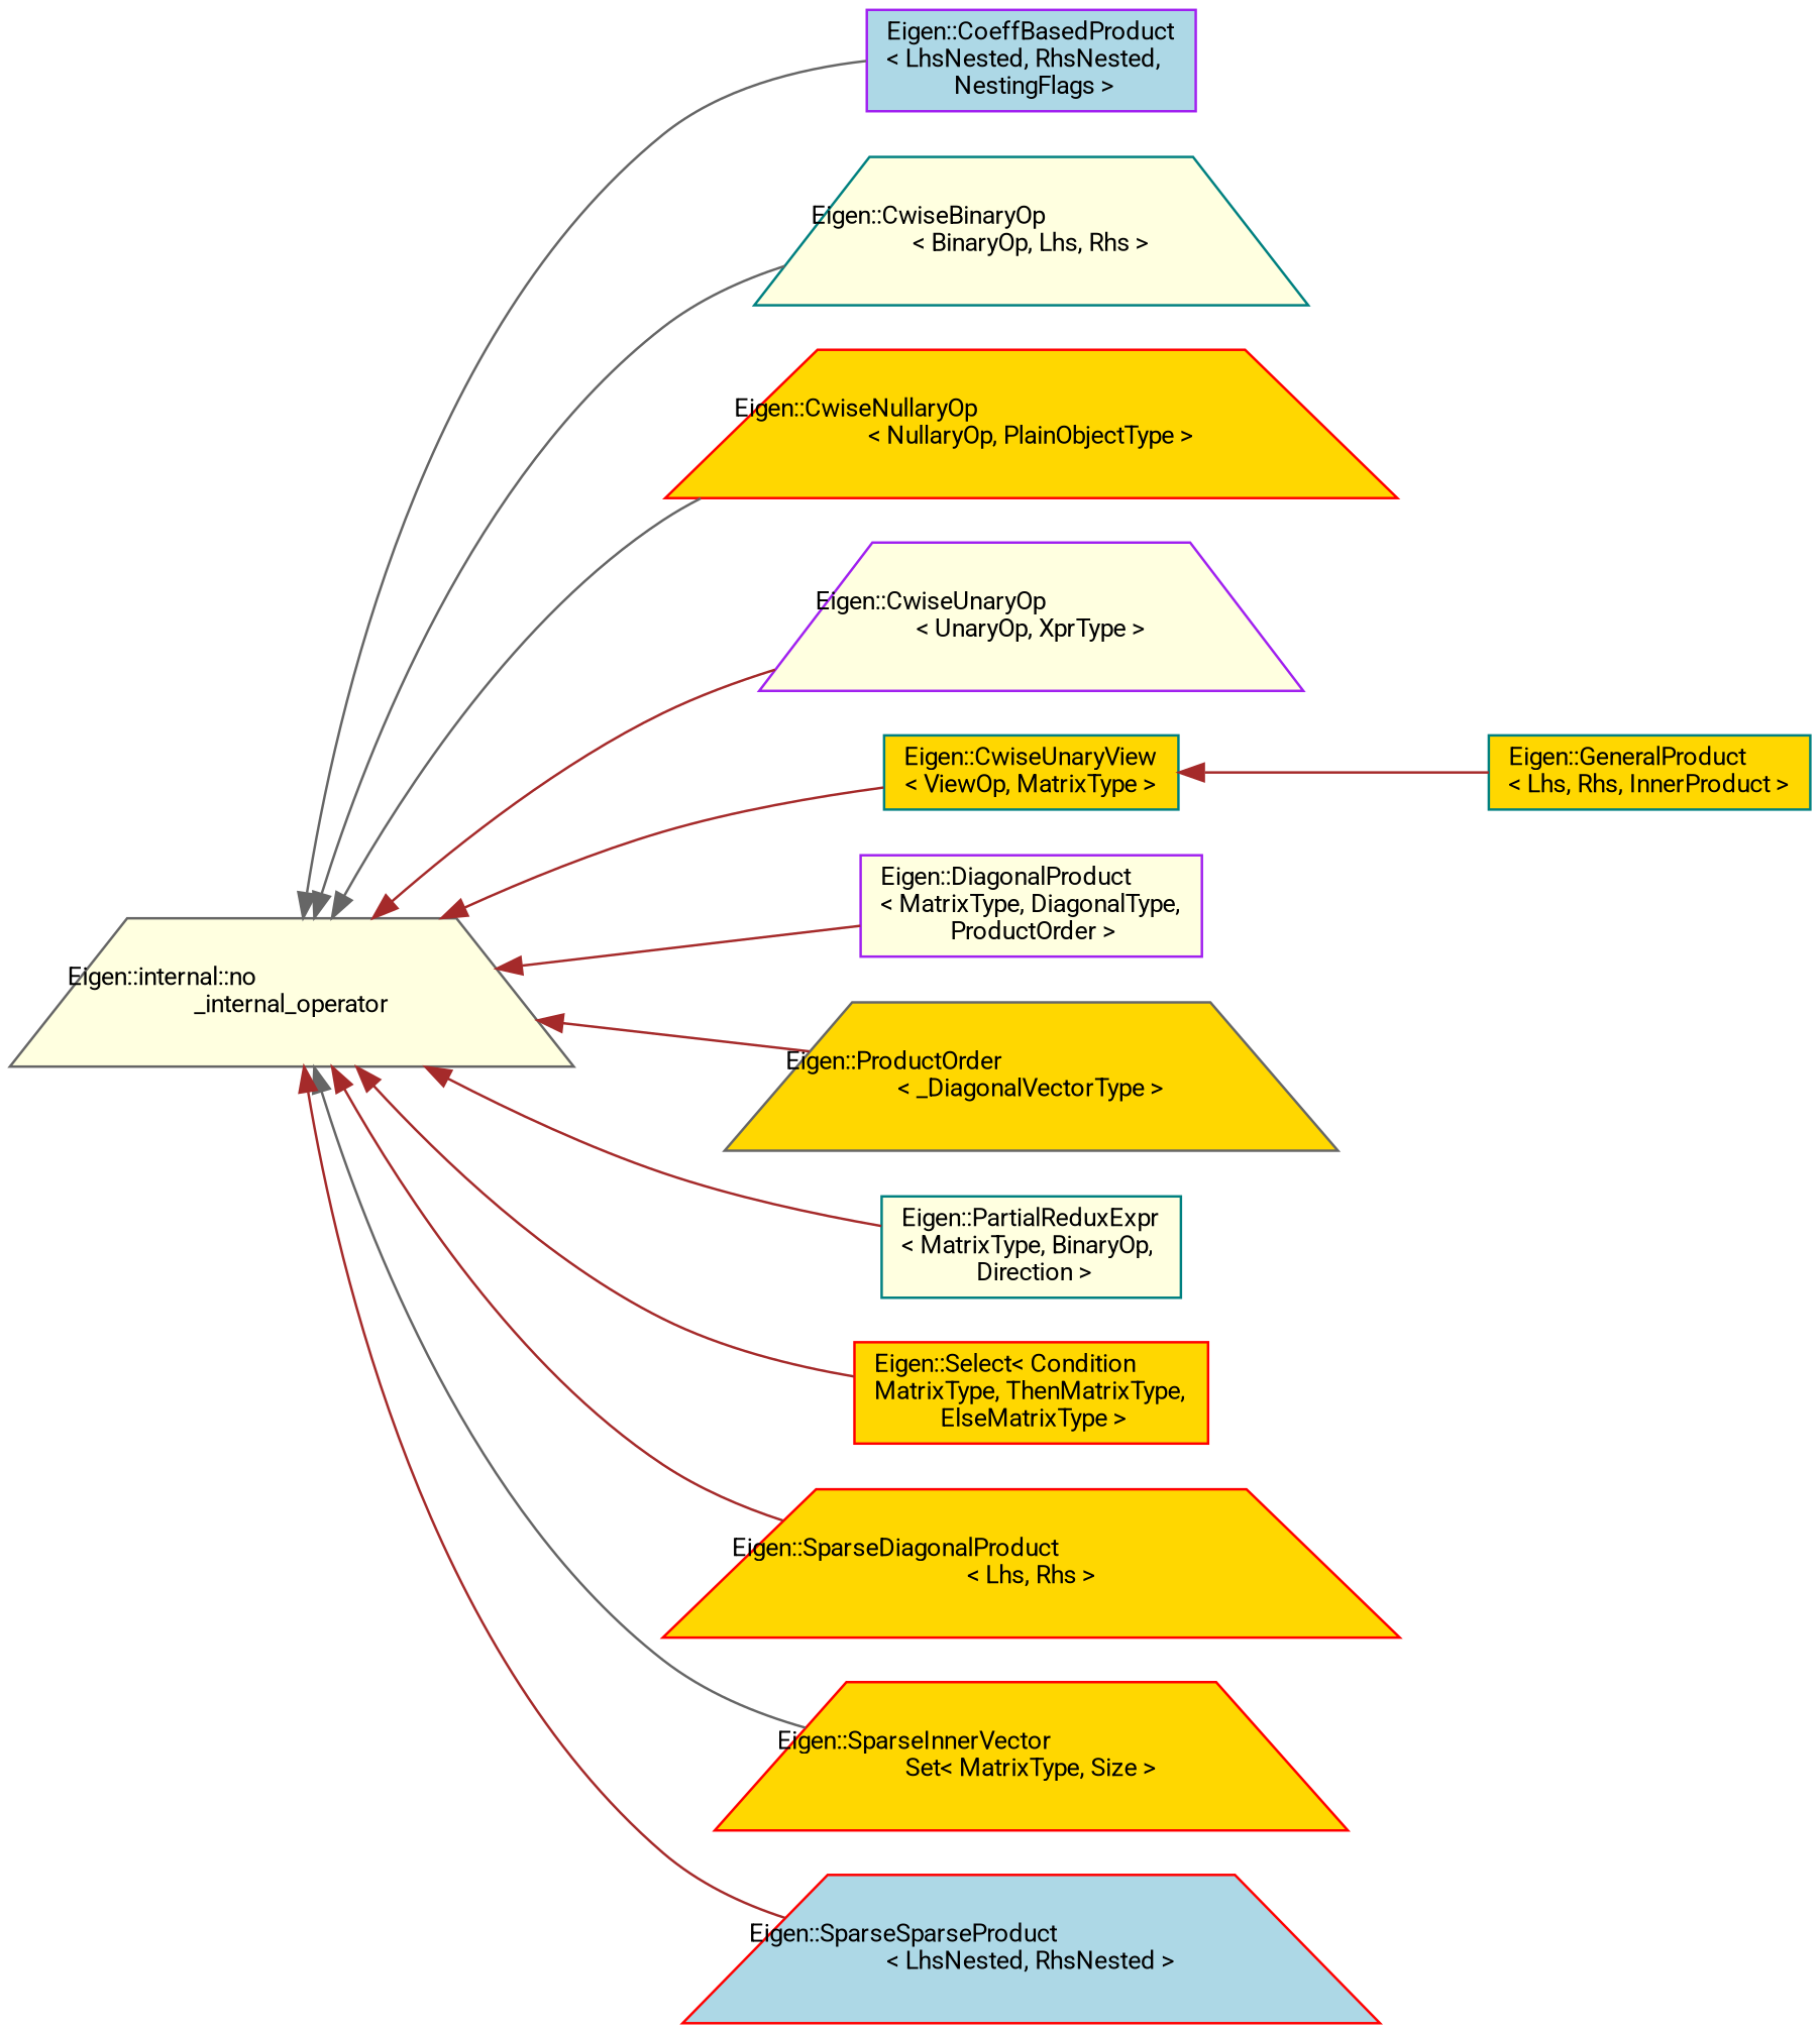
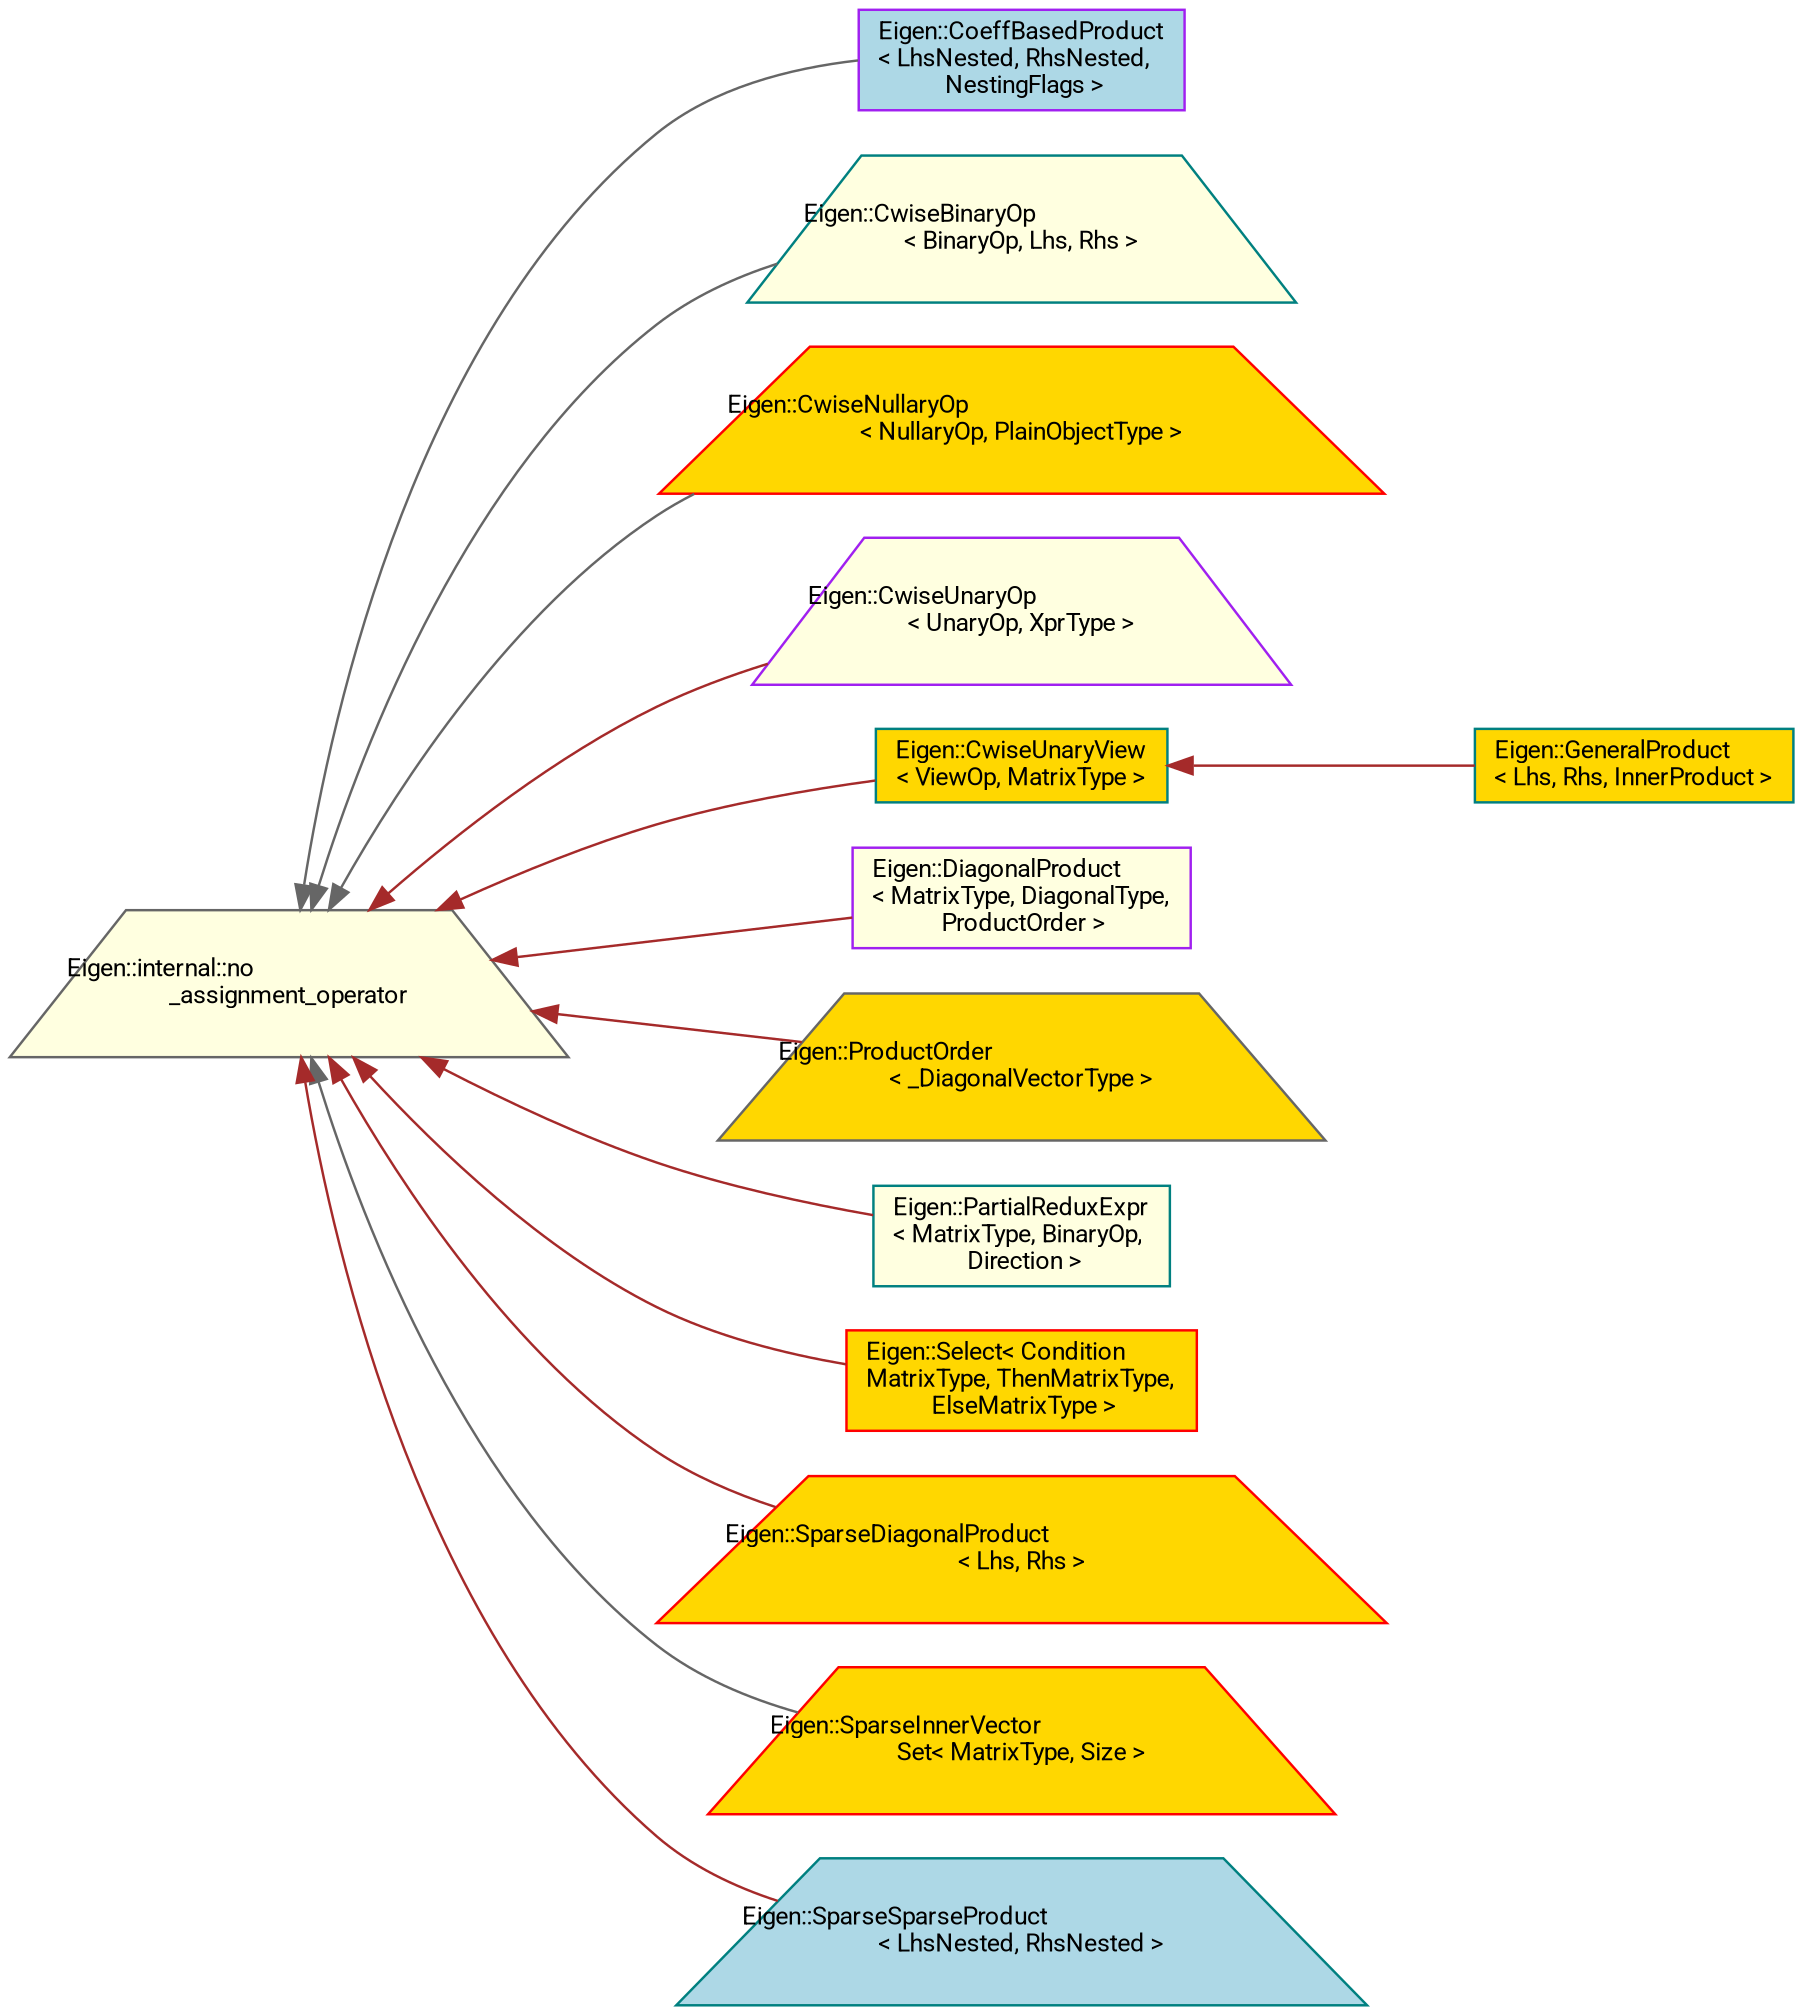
  digraph {
    fontname=Roboto
    rankdir=LR
    node [color=red fillcolor=gold fontname=Roboto fontsize=10 shape=trapezium style=filled]
    edge [color=brown dir=back fontname=Roboto fontsize=10 labelfontname=Helvetica labelfontsize=10 style=solid]
-   n1 [color=gray40 fillcolor=lightyellow fontcolor=black height=0.2 label="Eigen::internal::no\l_internal_operator" width=0.4]
+   n1 [color=gray40 fillcolor=lightyellow fontcolor=black height=0.2 label="Eigen::internal::no\l_assignment_operator" width=0.4]
    n2 [color=purple fillcolor=lightblue height=0.2 label="Eigen::CoeffBasedProduct\l\< LhsNested, RhsNested,\l NestingFlags \>" shape=box width=0.4]
    n3 [color=teal fillcolor=lightyellow height=0.2 label="Eigen::CwiseBinaryOp\l\< BinaryOp, Lhs, Rhs \>" width=0.4]
    n4 [height=0.2 label="Eigen::CwiseNullaryOp\l\< NullaryOp, PlainObjectType \>" width=0.4]
    n5 [color=purple fillcolor=lightyellow height=0.2 label="Eigen::CwiseUnaryOp\l\< UnaryOp, XprType \>" width=0.4]
    n6 [color=teal height=0.2 label="Eigen::CwiseUnaryView\l\< ViewOp, MatrixType \>" shape=box width=0.4]
    n7 [color=purple fillcolor=lightyellow height=0.2 label="Eigen::DiagonalProduct\l\< MatrixType, DiagonalType,\l ProductOrder \>" shape=box width=0.4]
    n8 [color=gray40 height=0.2 label="Eigen::ProductOrder\l\< _DiagonalVectorType \>" width=0.4]
    n9 [color=teal fillcolor=lightyellow height=0.2 label="Eigen::PartialReduxExpr\l\< MatrixType, BinaryOp,\l Direction \>" shape=box width=0.4]
    n10 [height=0.2 label="Eigen::Select\< Condition\lMatrixType, ThenMatrixType,\l ElseMatrixType \>" shape=box width=0.4]
    n11 [height=0.2 label="Eigen::SparseDiagonalProduct\l\< Lhs, Rhs \>" width=0.4]
    n12 [height=0.2 label="Eigen::SparseInnerVector\lSet\< MatrixType, Size \>" width=0.4]
-   n13 [fillcolor=lightblue height=0.2 label="Eigen::SparseSparseProduct\l\< LhsNested, RhsNested \>" width=0.4]
+   n13 [color=teal fillcolor=lightblue height=0.2 label="Eigen::SparseSparseProduct\l\< LhsNested, RhsNested \>" width=0.4]
    n14 [color=teal height=0.2 label="Eigen::GeneralProduct\l\< Lhs, Rhs, InnerProduct \>" shape=box width=0.4]
    n1 -> n2 [color=gray40]
    n1 -> n3 [color=gray40]
    n1 -> n4 [color=gray40]
    n1 -> n5
    n1 -> n6
    n1 -> n7
    n1 -> n8
    n1 -> n9
    n1 -> n10
    n1 -> n11
    n1 -> n12 [color=gray40]
    n1 -> n13
    n6 -> n14
  }
